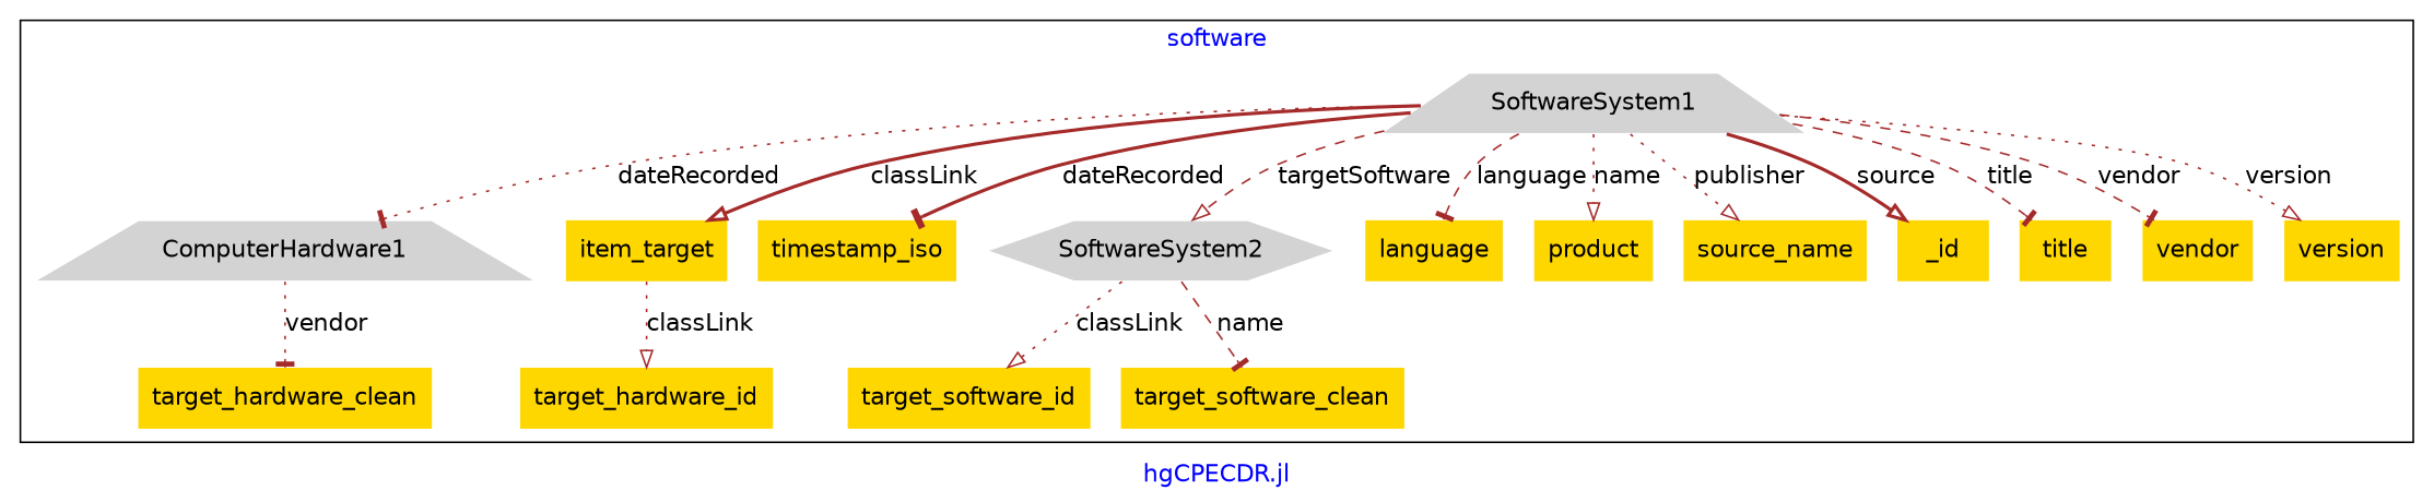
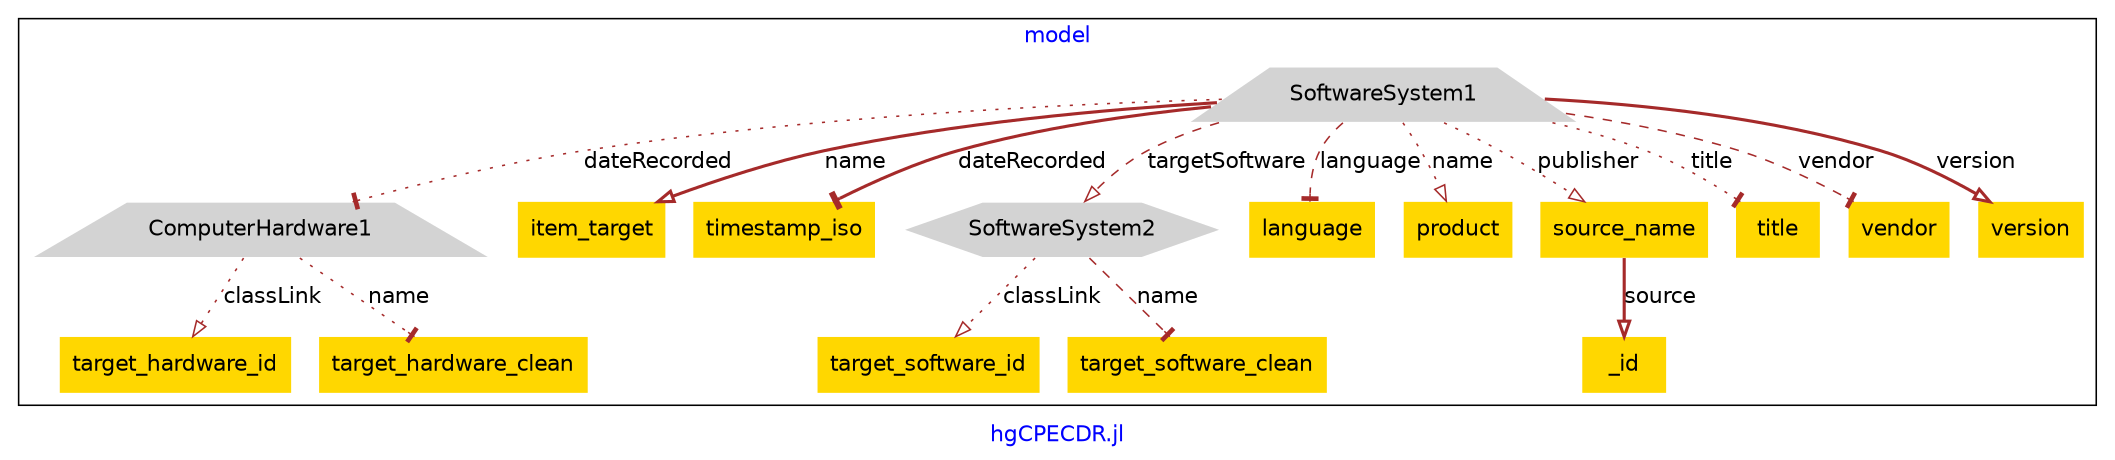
  digraph {
    fontcolor=blue
    fontname="DejaVu Sans"
    label="hgCPECDR.jl"
    remincross=true
    node [fillcolor=gold fontname="DejaVu Sans" shape=plaintext style=filled]
    edge [arrowhead=onormal color=brown fontcolor=black fontname="DejaVu Sans" style=dotted]
    n1 [color=white fillcolor=lightgray label=ComputerHardware1 shape=trapezium]
    n2 [label=target_hardware_id]
    n3 [label=target_hardware_clean]
    n4 [color=white fillcolor=lightgray label=SoftwareSystem1 shape=trapezium]
    n5 [label=item_target]
    n6 [label=timestamp_iso]
    n7 [color=white fillcolor=lightgray label=SoftwareSystem2 shape=hexagon]
    n8 [label=language]
    n9 [label=product]
    n10 [label=source_name]
    n11 [label=_id]
    n12 [label=title]
    n13 [label=vendor]
    n14 [label=version]
    n15 [label=target_software_id]
    n16 [label=target_software_clean]
    subgraph cluster_1 {
-     label=software
+     label=model
      n1
      n2
      n3
      n4
      n5
      n6
      n7
      n8
      n9
      n10
      n11
      n12
      n13
      n14
      n15
      n16
    }
-   n5 -> n2 [label=classLink]
-   n1 -> n3 [arrowhead=tee label=vendor]
+   n1 -> n2 [label=classLink]
+   n1 -> n3 [arrowhead=tee label=name]
    n4 -> n1 [arrowhead=tee label=dateRecorded]
-   n4 -> n5 [label=classLink style=bold]
+   n4 -> n5 [label=name style=bold]
    n4 -> n6 [arrowhead=tee label=dateRecorded style=bold]
    n4 -> n7 [label=targetSoftware style=dashed]
    n4 -> n8 [arrowhead=tee label=language style=dashed]
    n4 -> n9 [label=name]
    n4 -> n10 [label=publisher]
-   n4 -> n11 [label=source style=bold]
-   n4 -> n12 [arrowhead=tee label=title style=dashed]
+   n10 -> n11 [label=source style=bold]
+   n4 -> n12 [arrowhead=tee label=title]
    n4 -> n13 [arrowhead=tee label=vendor style=dashed]
-   n4 -> n14 [label=version]
+   n4 -> n14 [label=version style=bold]
    n7 -> n15 [label=classLink]
    n7 -> n16 [arrowhead=tee label=name style=dashed]
  }
